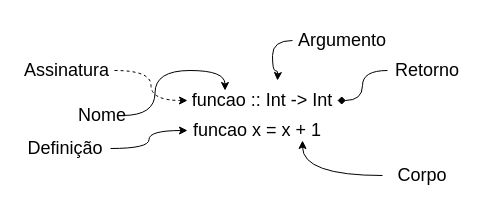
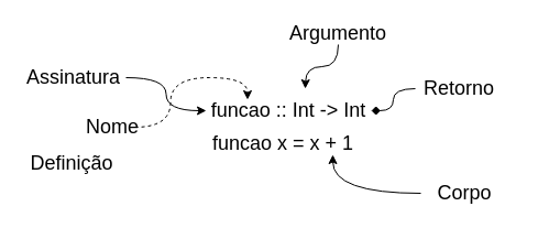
  <mxCell id="0" />
  <mxCell id="1" parent="0" />
  <mxCell id="2" value="funcao :: Int -&amp;gt; Int" style="text;html=1;strokeColor=none;fillColor=none;align=center;verticalAlign=middle;whiteSpace=wrap;rounded=0;fontSize=18;" vertex="1" parent="1"><mxGeometry x="187" y="90" width="150" height="20" as="geometry" /></mxCell>
  <mxCell id="3" value="funcao x = x + 1" style="text;html=1;strokeColor=none;fillColor=none;align=center;verticalAlign=middle;whiteSpace=wrap;rounded=0;fontSize=18;" vertex="1" parent="1"><mxGeometry x="187" y="120" width="140" height="20" as="geometry" /></mxCell>
- <mxCell id="4" style="edgeStyle=orthogonalEdgeStyle;curved=1;rounded=0;orthogonalLoop=1;jettySize=auto;html=1;entryX=0.25;entryY=0;entryDx=0;entryDy=0;fontSize=18;" edge="1" parent="1" source="5" target="2"><mxGeometry relative="1" as="geometry" /></mxCell>
+ <mxCell id="4" style="edgeStyle=orthogonalEdgeStyle;curved=1;rounded=0;orthogonalLoop=1;jettySize=auto;html=1;entryX=0.25;entryY=0;entryDx=0;entryDy=0;fontSize=18;dashed=1;" edge="1" parent="1" source="5" target="2"><mxGeometry relative="1" as="geometry" /></mxCell>
  <mxCell id="5" value="Nome" style="text;html=1;strokeColor=none;fillColor=none;align=center;verticalAlign=middle;whiteSpace=wrap;rounded=0;fontSize=18;" vertex="1" parent="1"><mxGeometry x="82" y="105" width="40" height="20" as="geometry" /></mxCell>
- <mxCell id="6" style="edgeStyle=orthogonalEdgeStyle;rounded=0;orthogonalLoop=1;jettySize=auto;html=1;fontSize=18;curved=1;entryX=0;entryY=0.5;entryDx=0;entryDy=0;dashed=1;" edge="1" parent="1" source="7" target="2"><mxGeometry relative="1" as="geometry" /></mxCell>
+ <mxCell id="6" style="edgeStyle=orthogonalEdgeStyle;rounded=0;orthogonalLoop=1;jettySize=auto;html=1;fontSize=18;curved=1;entryX=0;entryY=0.5;entryDx=0;entryDy=0;" edge="1" parent="1" source="7" target="2"><mxGeometry relative="1" as="geometry" /></mxCell>
  <mxCell id="7" value="Assinatura&amp;nbsp;" style="text;html=1;strokeColor=none;fillColor=none;align=center;verticalAlign=middle;whiteSpace=wrap;rounded=0;fontSize=18;" vertex="1" parent="1"><mxGeometry x="24" y="65" width="90" height="10" as="geometry" /></mxCell>
- <mxCell id="8" style="edgeStyle=orthogonalEdgeStyle;rounded=0;orthogonalLoop=1;jettySize=auto;html=1;fontSize=18;curved=1;entryX=0;entryY=0.5;entryDx=0;entryDy=0;" edge="1" parent="1" source="9" target="3"><mxGeometry relative="1" as="geometry"><mxPoint x="187" y="170" as="targetPoint" /></mxGeometry></mxCell>
  <mxCell id="9" value="Definição" style="text;html=1;strokeColor=none;fillColor=none;align=center;verticalAlign=middle;whiteSpace=wrap;rounded=0;fontSize=18;" vertex="1" parent="1"><mxGeometry x="20" y="143" width="90" height="10" as="geometry" /></mxCell>
  <mxCell id="10" style="edgeStyle=orthogonalEdgeStyle;curved=1;rounded=0;orthogonalLoop=1;jettySize=auto;html=1;fontSize=18;" edge="1" parent="1" source="11"><mxGeometry relative="1" as="geometry"><mxPoint x="277" y="80" as="targetPoint" /></mxGeometry></mxCell>
- <mxCell id="11" value="Argumento" style="text;html=1;strokeColor=none;fillColor=none;align=center;verticalAlign=middle;whiteSpace=wrap;rounded=0;fontSize=18;" vertex="1" parent="1"><mxGeometry x="292" y="30" width="100" height="20" as="geometry" /></mxCell>
+ <mxCell id="11" value="Argumento" style="text;html=1;strokeColor=none;fillColor=none;align=center;verticalAlign=middle;whiteSpace=wrap;rounded=0;fontSize=18;" vertex="1" parent="1"><mxGeometry x="257" y="20" width="100" height="20" as="geometry" /></mxCell>
  <mxCell id="12" style="edgeStyle=orthogonalEdgeStyle;curved=1;rounded=0;orthogonalLoop=1;jettySize=auto;html=1;fontSize=18;entryX=1;entryY=0.5;entryDx=0;entryDy=0;endArrow=diamond;" edge="1" parent="1" source="13" target="2"><mxGeometry relative="1" as="geometry"><mxPoint x="367" y="110" as="targetPoint" /></mxGeometry></mxCell>
- <mxCell id="13" value="Retorno" style="text;html=1;strokeColor=none;fillColor=none;align=center;verticalAlign=middle;whiteSpace=wrap;rounded=0;fontSize=18;" vertex="1" parent="1"><mxGeometry x="387" y="60" width="80" height="20" as="geometry" /></mxCell>
+ <mxCell id="13" value="Retorno" style="text;html=1;strokeColor=none;fillColor=none;align=center;verticalAlign=middle;whiteSpace=wrap;rounded=0;fontSize=18;" vertex="1" parent="1"><mxGeometry x="377" y="70" width="80" height="20" as="geometry" /></mxCell>
  <mxCell id="14" style="edgeStyle=orthogonalEdgeStyle;curved=1;rounded=0;orthogonalLoop=1;jettySize=auto;html=1;fontSize=18;entryX=0.5;entryY=1;entryDx=0;entryDy=0;" edge="1" parent="1" source="15" target="16"><mxGeometry relative="1" as="geometry"><mxPoint x="297" y="160" as="targetPoint" /></mxGeometry></mxCell>
  <mxCell id="15" value="Corpo" style="text;html=1;strokeColor=none;fillColor=none;align=center;verticalAlign=middle;whiteSpace=wrap;rounded=0;fontSize=18;" vertex="1" parent="1"><mxGeometry x="382" y="165" width="80" height="20" as="geometry" /></mxCell>
  <mxCell id="16" value="" style="rounded=0;whiteSpace=wrap;html=1;fontSize=18;fillColor=none;strokeColor=none;" vertex="1" parent="1"><mxGeometry x="277" y="120" width="50" height="20" as="geometry" /></mxCell>
